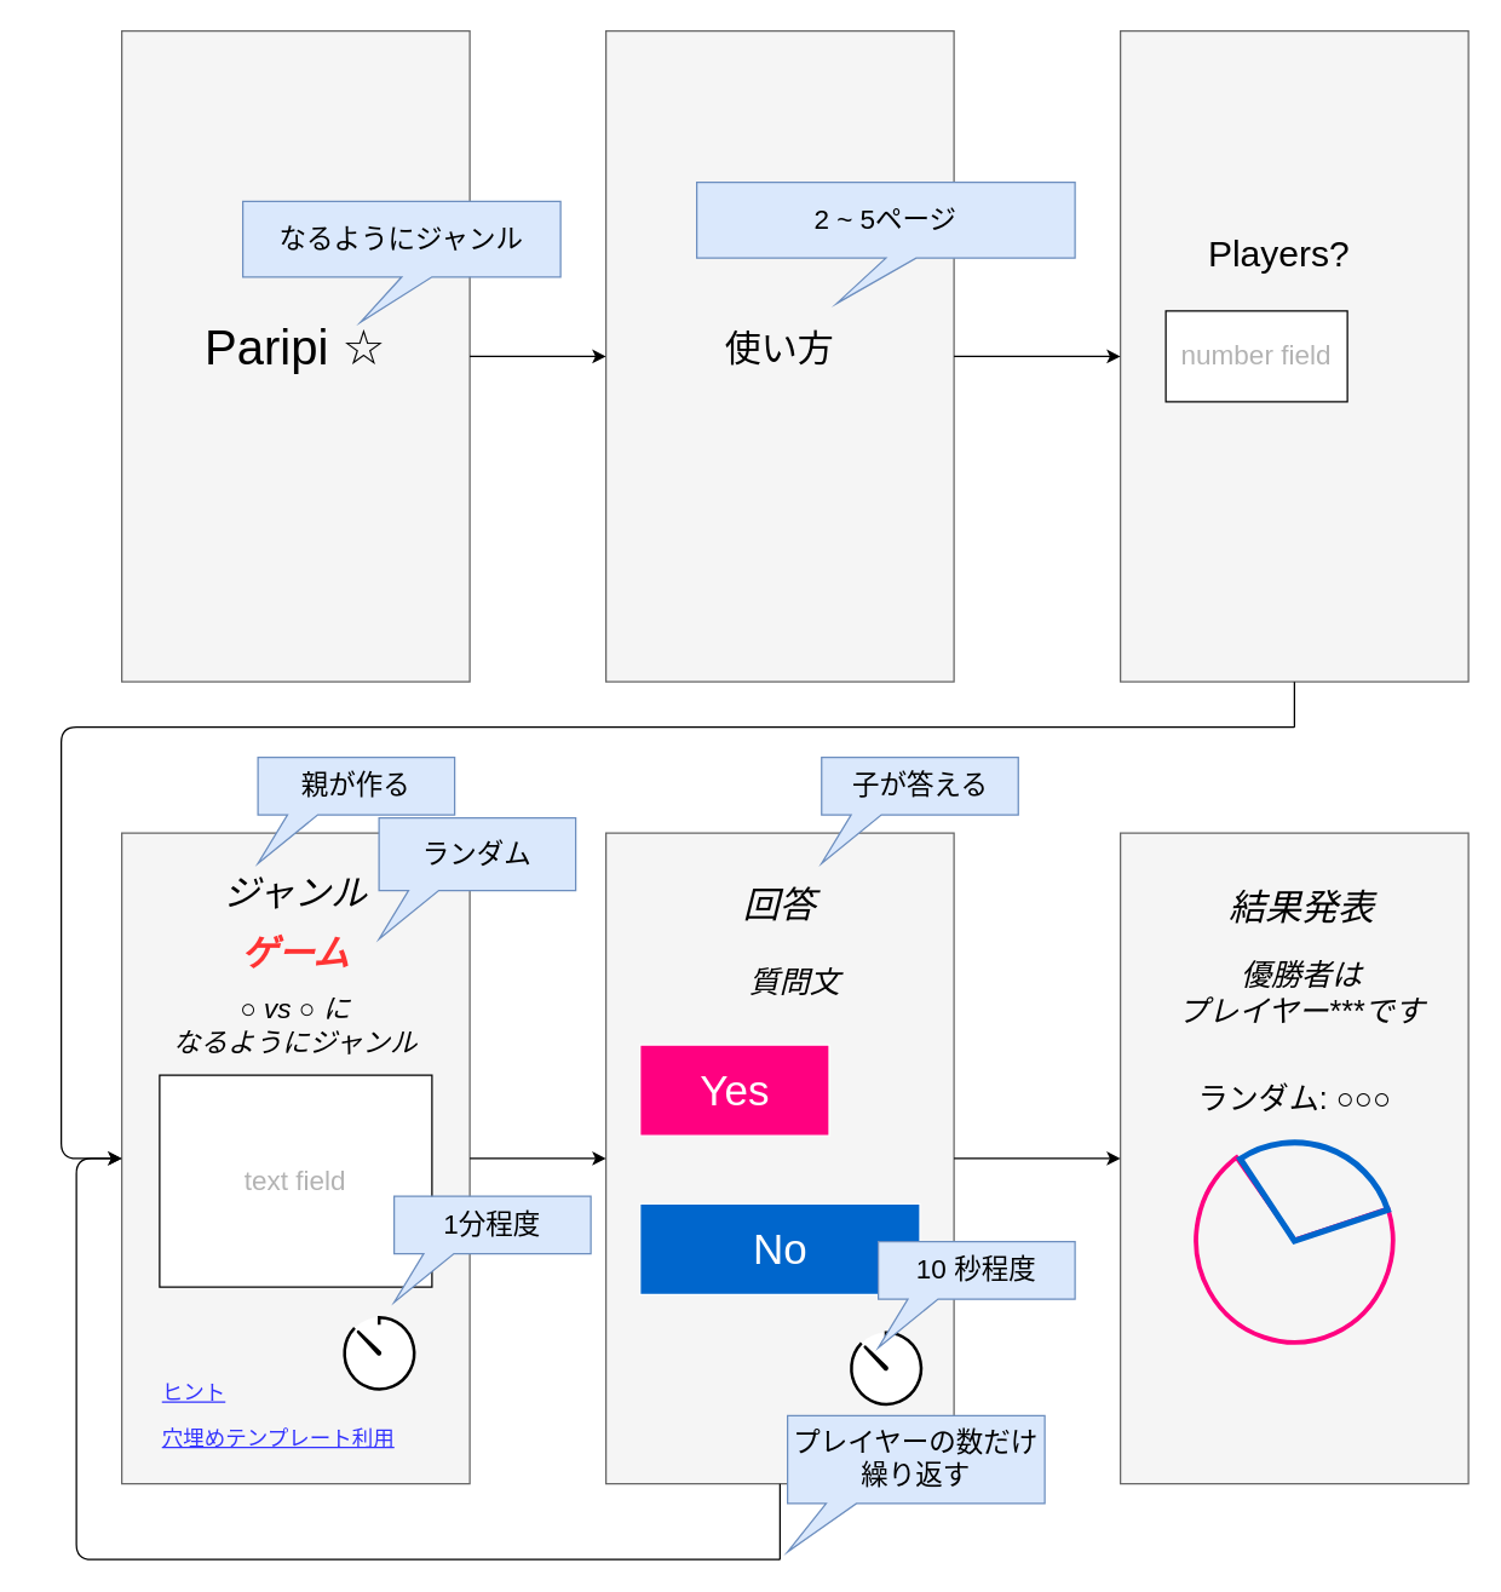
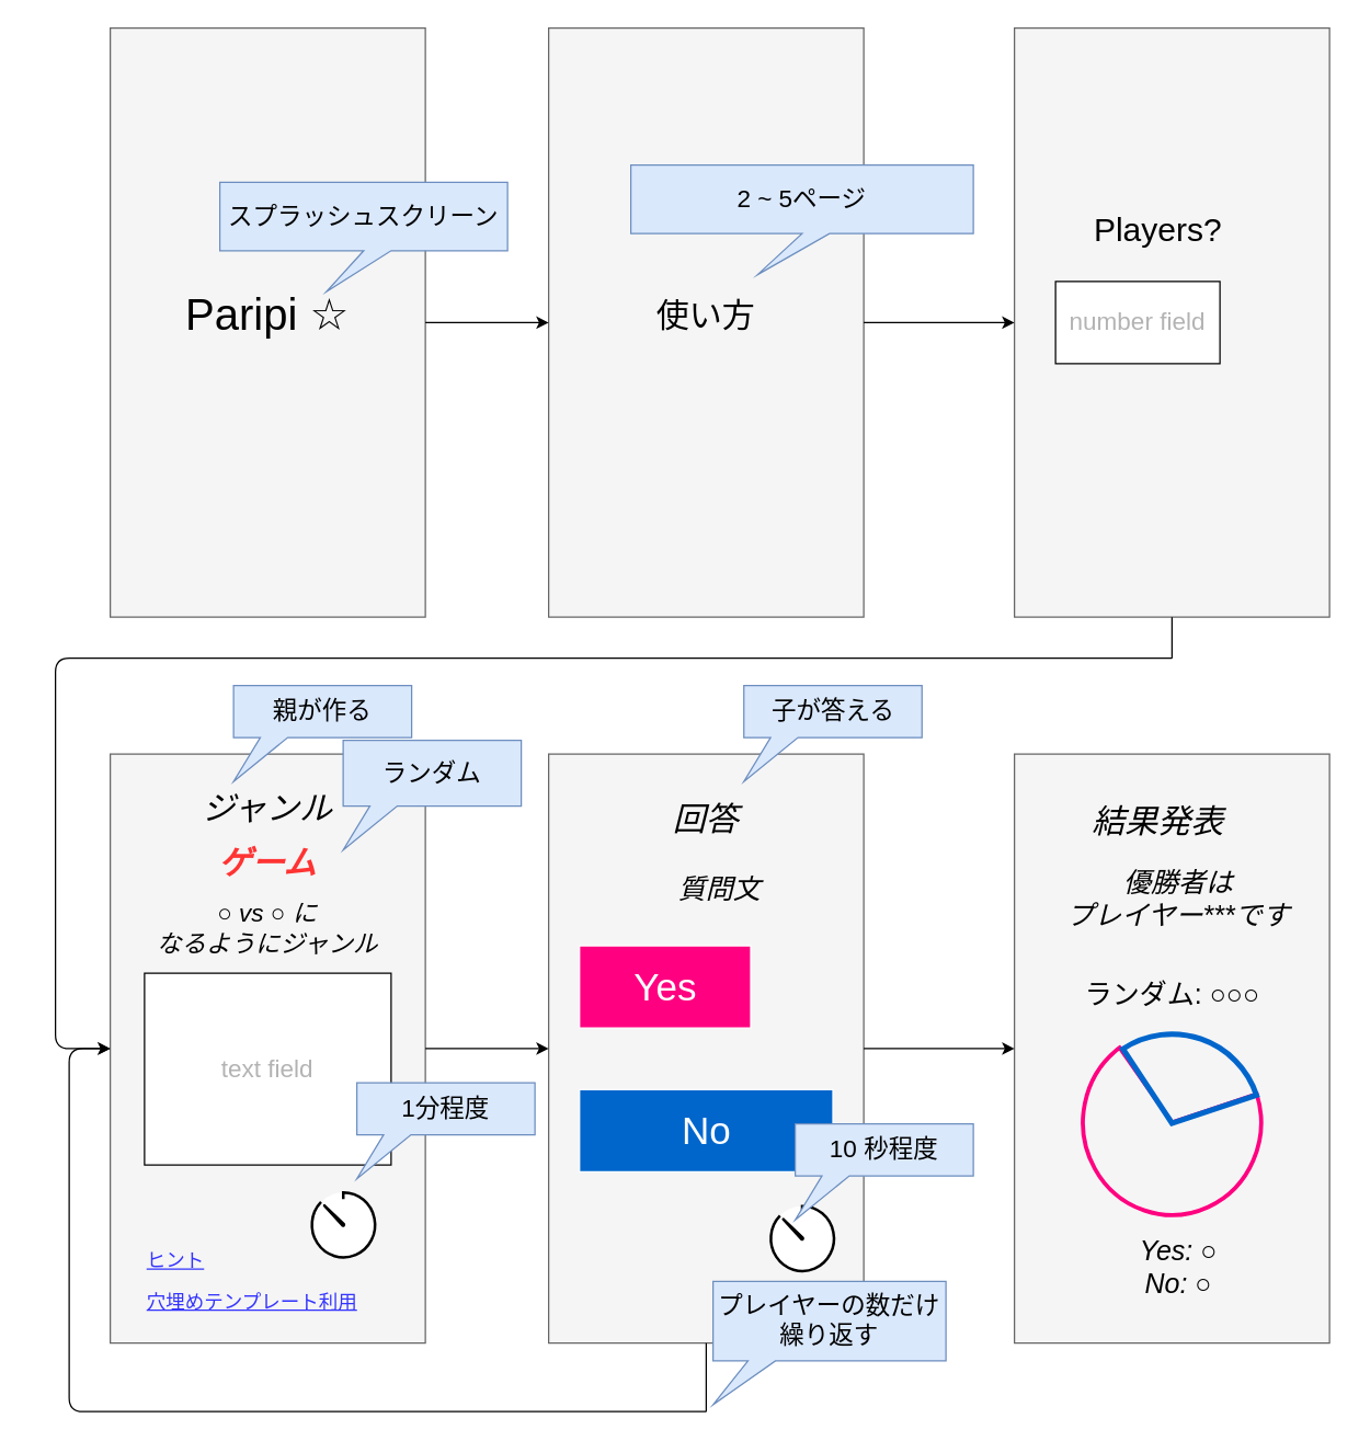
  <mxCell id="0" />
  <mxCell id="1" parent="0" />
  <mxCell id="2" value="" style="rounded=0;whiteSpace=wrap;html=1;fillColor=#f5f5f5;strokeColor=#666666;fontColor=#333333;" vertex="1" parent="1"><mxGeometry x="80" y="20" width="230" height="430" as="geometry" /></mxCell>
  <mxCell id="3" value="&lt;font style=&quot;font-size: 32px&quot;&gt;Paripi ☆&lt;/font&gt;" style="text;html=1;strokeColor=none;fillColor=none;align=center;verticalAlign=middle;whiteSpace=wrap;rounded=0;" vertex="1" parent="1"><mxGeometry x="115" y="212.5" width="160" height="35" as="geometry" /></mxCell>
  <mxCell id="4" value="" style="rounded=0;whiteSpace=wrap;html=1;fillColor=#f5f5f5;strokeColor=#666666;fontColor=#333333;" vertex="1" parent="1"><mxGeometry x="400" y="20" width="230" height="430" as="geometry" /></mxCell>
- <mxCell id="5" value="&lt;font style=&quot;font-size: 18px&quot;&gt;なるようにジャンル&lt;/font&gt;" style="shape=callout;whiteSpace=wrap;html=1;perimeter=calloutPerimeter;position2=0.37;fillColor=#dae8fc;strokeColor=#6c8ebf;" vertex="1" parent="1"><mxGeometry x="160" y="132.5" width="210" height="80" as="geometry" /></mxCell>
+ <mxCell id="5" value="&lt;font style=&quot;font-size: 18px&quot;&gt;スプラッシュスクリーン&lt;/font&gt;" style="shape=callout;whiteSpace=wrap;html=1;perimeter=calloutPerimeter;position2=0.37;fillColor=#dae8fc;strokeColor=#6c8ebf;" vertex="1" parent="1"><mxGeometry x="160" y="132.5" width="210" height="80" as="geometry" /></mxCell>
  <mxCell id="6" value="&lt;font style=&quot;font-size: 18px&quot;&gt;2 ~ 5ページ&lt;/font&gt;" style="shape=callout;whiteSpace=wrap;html=1;perimeter=calloutPerimeter;position2=0.37;fillColor=#dae8fc;strokeColor=#6c8ebf;" vertex="1" parent="1"><mxGeometry x="460" y="120" width="250" height="80" as="geometry" /></mxCell>
  <mxCell id="7" value="&lt;font style=&quot;font-size: 24px&quot;&gt;使い方&lt;/font&gt;" style="text;html=1;strokeColor=none;fillColor=none;align=center;verticalAlign=middle;whiteSpace=wrap;rounded=0;" vertex="1" parent="1"><mxGeometry x="435" y="212.5" width="160" height="35" as="geometry" /></mxCell>
  <mxCell id="8" value="" style="endArrow=classic;html=1;exitX=1;exitY=0.5;exitDx=0;exitDy=0;entryX=0;entryY=0.5;entryDx=0;entryDy=0;" edge="1" parent="1" source="2" target="4"><mxGeometry width="50" height="50" relative="1" as="geometry"><mxPoint x="80" y="520" as="sourcePoint" /><mxPoint x="130" y="470" as="targetPoint" /></mxGeometry></mxCell>
  <mxCell id="9" value="" style="rounded=0;whiteSpace=wrap;html=1;fillColor=#f5f5f5;strokeColor=#666666;fontColor=#333333;" vertex="1" parent="1"><mxGeometry x="740" y="20" width="230" height="430" as="geometry" /></mxCell>
  <mxCell id="10" value="" style="endArrow=classic;html=1;exitX=1;exitY=0.5;exitDx=0;exitDy=0;" edge="1" parent="1" source="4" target="9"><mxGeometry width="50" height="50" relative="1" as="geometry"><mxPoint x="320" y="245" as="sourcePoint" /><mxPoint x="410" y="245" as="targetPoint" /></mxGeometry></mxCell>
  <mxCell id="11" value="&lt;font style=&quot;font-size: 24px&quot;&gt;Players?&lt;/font&gt;" style="text;html=1;strokeColor=none;fillColor=none;align=center;verticalAlign=middle;whiteSpace=wrap;rounded=0;" vertex="1" parent="1"><mxGeometry x="765" y="150" width="160" height="35" as="geometry" /></mxCell>
  <mxCell id="12" value="&lt;font style=&quot;font-size: 18px&quot; color=&quot;#b3b3b3&quot;&gt;number field&lt;/font&gt;" style="rounded=0;whiteSpace=wrap;html=1;" vertex="1" parent="1"><mxGeometry x="770" y="205" width="120" height="60" as="geometry" /></mxCell>
  <mxCell id="13" value="" style="rounded=0;whiteSpace=wrap;html=1;fillColor=#f5f5f5;strokeColor=#666666;fontColor=#333333;" vertex="1" parent="1"><mxGeometry x="80" y="550" width="230" height="430" as="geometry" /></mxCell>
  <mxCell id="14" value="" style="edgeStyle=elbowEdgeStyle;elbow=horizontal;endArrow=classic;html=1;entryX=0;entryY=0.5;entryDx=0;entryDy=0;" edge="1" parent="1" target="13"><mxGeometry width="50" height="50" relative="1" as="geometry"><mxPoint x="855" y="480" as="sourcePoint" /><mxPoint x="40" y="620" as="targetPoint" /><Array as="points"><mxPoint x="40" y="510" /><mxPoint x="20" y="610" /><mxPoint x="40" y="510" /></Array></mxGeometry></mxCell>
  <mxCell id="15" value="" style="endArrow=none;html=1;entryX=0.5;entryY=1;entryDx=0;entryDy=0;" edge="1" parent="1" target="9"><mxGeometry width="50" height="50" relative="1" as="geometry"><mxPoint x="855" y="480" as="sourcePoint" /><mxPoint x="840" y="525" as="targetPoint" /></mxGeometry></mxCell>
  <mxCell id="16" value="&lt;font style=&quot;font-size: 18px&quot; color=&quot;#b3b3b3&quot;&gt;text field&lt;/font&gt;" style="rounded=0;whiteSpace=wrap;html=1;" vertex="1" parent="1"><mxGeometry x="105" y="710" width="180" height="140" as="geometry" /></mxCell>
  <mxCell id="17" value="&lt;font style=&quot;font-size: 18px&quot;&gt;&lt;i&gt;○ vs ○ に&lt;br&gt;なるように&lt;/i&gt;&lt;i&gt;ジャンル&lt;/i&gt;&lt;i&gt;&lt;br&gt;&lt;/i&gt;&lt;/font&gt;" style="text;html=1;strokeColor=none;fillColor=none;align=center;verticalAlign=middle;whiteSpace=wrap;rounded=0;" vertex="1" parent="1"><mxGeometry x="105" y="650" width="180" height="55" as="geometry" /></mxCell>
  <mxCell id="18" value="&lt;font color=&quot;#3333ff&quot; size=&quot;1&quot;&gt;&lt;u style=&quot;font-size: 14px&quot;&gt;ヒント&lt;/u&gt;&lt;/font&gt;" style="text;html=1;strokeColor=none;fillColor=none;align=left;verticalAlign=middle;whiteSpace=wrap;rounded=0;" vertex="1" parent="1"><mxGeometry x="105" y="910" width="105" height="20" as="geometry" /></mxCell>
  <mxCell id="19" value="&lt;font color=&quot;#3333ff&quot; size=&quot;1&quot;&gt;&lt;u style=&quot;font-size: 14px&quot;&gt;穴埋めテンプレート利用&lt;/u&gt;&lt;/font&gt;" style="text;html=1;strokeColor=none;fillColor=none;align=left;verticalAlign=middle;whiteSpace=wrap;rounded=0;" vertex="1" parent="1"><mxGeometry x="105" y="940" width="165" height="20" as="geometry" /></mxCell>
  <mxCell id="20" value="&lt;span style=&quot;font-size: 24px&quot;&gt;&lt;i&gt;ジャンル&lt;/i&gt;&lt;/span&gt;" style="text;html=1;strokeColor=none;fillColor=none;align=center;verticalAlign=middle;whiteSpace=wrap;rounded=0;" vertex="1" parent="1"><mxGeometry x="105" y="570" width="180" height="40" as="geometry" /></mxCell>
  <mxCell id="21" value="&lt;span style=&quot;font-size: 24px&quot;&gt;&lt;i&gt;ゲーム&lt;/i&gt;&lt;/span&gt;" style="text;html=1;strokeColor=none;fillColor=none;align=center;verticalAlign=middle;whiteSpace=wrap;rounded=0;fontColor=#FF3333;fontStyle=1" vertex="1" parent="1"><mxGeometry x="105" y="610" width="180" height="40" as="geometry" /></mxCell>
  <mxCell id="22" value="" style="html=1;verticalLabelPosition=bottom;align=center;labelBackgroundColor=#000000;verticalAlign=top;strokeWidth=2;strokeColor=#000000;fillColor=#ffffff;shadow=0;dashed=0;shape=mxgraph.ios7.icons.gauge;fontColor=#000000;" vertex="1" parent="1"><mxGeometry x="225" y="870" width="50" height="50" as="geometry" /></mxCell>
  <mxCell id="23" value="&lt;span style=&quot;font-size: 18px&quot;&gt;ランダム&lt;/span&gt;" style="shape=callout;whiteSpace=wrap;html=1;perimeter=calloutPerimeter;position2=0;fillColor=#dae8fc;strokeColor=#6c8ebf;size=32;position=0.15;" vertex="1" parent="1"><mxGeometry x="250" y="540" width="130" height="80" as="geometry" /></mxCell>
  <mxCell id="24" value="" style="rounded=0;whiteSpace=wrap;html=1;fillColor=#f5f5f5;strokeColor=#666666;fontColor=#333333;" vertex="1" parent="1"><mxGeometry x="400" y="550" width="230" height="430" as="geometry" /></mxCell>
  <mxCell id="25" value="" style="endArrow=classic;html=1;exitX=1;exitY=0.5;exitDx=0;exitDy=0;entryX=0;entryY=0.5;entryDx=0;entryDy=0;" edge="1" parent="1" target="24"><mxGeometry width="50" height="50" relative="1" as="geometry"><mxPoint x="310" y="765" as="sourcePoint" /><mxPoint x="130" y="1000" as="targetPoint" /></mxGeometry></mxCell>
  <mxCell id="26" value="&lt;span style=&quot;font-size: 18px&quot;&gt;1分程度&lt;/span&gt;" style="shape=callout;whiteSpace=wrap;html=1;perimeter=calloutPerimeter;position2=0;fillColor=#dae8fc;strokeColor=#6c8ebf;size=32;position=0.15;" vertex="1" parent="1"><mxGeometry x="260" y="790" width="130" height="70" as="geometry" /></mxCell>
  <mxCell id="27" value="&lt;span style=&quot;font-size: 24px&quot;&gt;&lt;i&gt;回答&lt;/i&gt;&lt;/span&gt;" style="text;html=1;strokeColor=none;fillColor=none;align=center;verticalAlign=middle;whiteSpace=wrap;rounded=0;" vertex="1" parent="1"><mxGeometry x="425" y="577.5" width="180" height="40" as="geometry" /></mxCell>
  <mxCell id="28" value="Yes" style="rounded=0;whiteSpace=wrap;html=1;labelBackgroundColor=none;strokeColor=#FFFFFF;fontColor=#FFFFFF;align=center;fillColor=#FF0080;labelBorderColor=none;fontSize=28;" vertex="1" parent="1"><mxGeometry x="422.5" y="690" width="125" height="60" as="geometry" /></mxCell>
  <mxCell id="29" value="No" style="rounded=0;whiteSpace=wrap;html=1;labelBackgroundColor=none;strokeColor=#FFFFFF;fontColor=#FFFFFF;align=center;fillColor=#0066CC;labelBorderColor=none;fontSize=28;" vertex="1" parent="1"><mxGeometry x="422.5" y="795" width="185" height="60" as="geometry" /></mxCell>
  <mxCell id="30" value="&lt;span style=&quot;font-size: 18px&quot;&gt;子が答える&lt;/span&gt;" style="shape=callout;whiteSpace=wrap;html=1;perimeter=calloutPerimeter;position2=0;fillColor=#dae8fc;strokeColor=#6c8ebf;size=32;position=0.15;" vertex="1" parent="1"><mxGeometry x="542.5" y="500" width="130" height="70" as="geometry" /></mxCell>
  <mxCell id="31" value="&lt;span style=&quot;font-size: 18px&quot;&gt;親が作る&lt;/span&gt;" style="shape=callout;whiteSpace=wrap;html=1;perimeter=calloutPerimeter;position2=0;fillColor=#dae8fc;strokeColor=#6c8ebf;size=32;position=0.15;" vertex="1" parent="1"><mxGeometry x="170" y="500" width="130" height="70" as="geometry" /></mxCell>
  <mxCell id="32" value="&lt;font style=&quot;font-size: 20px&quot;&gt;&lt;i&gt;質問文&lt;/i&gt;&lt;/font&gt;" style="text;html=1;strokeColor=none;fillColor=none;align=center;verticalAlign=middle;whiteSpace=wrap;rounded=0;" vertex="1" parent="1"><mxGeometry x="435" y="625" width="180" height="45" as="geometry" /></mxCell>
  <mxCell id="33" value="" style="html=1;verticalLabelPosition=bottom;align=center;labelBackgroundColor=#000000;verticalAlign=top;strokeWidth=2;strokeColor=#000000;fillColor=#ffffff;shadow=0;dashed=0;shape=mxgraph.ios7.icons.gauge;fontColor=#000000;" vertex="1" parent="1"><mxGeometry x="560" y="880" width="50" height="50" as="geometry" /></mxCell>
  <mxCell id="34" value="&lt;span style=&quot;font-size: 18px&quot;&gt;10 秒程度&lt;/span&gt;" style="shape=callout;whiteSpace=wrap;html=1;perimeter=calloutPerimeter;position2=0;fillColor=#dae8fc;strokeColor=#6c8ebf;size=32;position=0.15;" vertex="1" parent="1"><mxGeometry x="580" y="820" width="130" height="70" as="geometry" /></mxCell>
  <mxCell id="35" value="" style="rounded=0;whiteSpace=wrap;html=1;fillColor=#f5f5f5;strokeColor=#666666;fontColor=#333333;" vertex="1" parent="1"><mxGeometry x="740" y="550" width="230" height="430" as="geometry" /></mxCell>
  <mxCell id="36" value="" style="endArrow=classic;html=1;exitX=1;exitY=0.5;exitDx=0;exitDy=0;" edge="1" parent="1" target="35"><mxGeometry width="50" height="50" relative="1" as="geometry"><mxPoint x="630" y="765" as="sourcePoint" /><mxPoint x="410" y="775" as="targetPoint" /></mxGeometry></mxCell>
- <mxCell id="37" value="&lt;span style=&quot;font-size: 24px&quot;&gt;&lt;i&gt;結果発表&lt;/i&gt;&lt;/span&gt;" style="text;html=1;strokeColor=none;fillColor=none;align=center;verticalAlign=middle;whiteSpace=wrap;rounded=0;" vertex="1" parent="1"><mxGeometry x="770" y="580" width="180" height="40" as="geometry" /></mxCell>
+ <mxCell id="37" value="&lt;span style=&quot;font-size: 24px&quot;&gt;&lt;i&gt;結果発表&lt;/i&gt;&lt;/span&gt;" style="text;html=1;strokeColor=none;fillColor=none;align=center;verticalAlign=middle;whiteSpace=wrap;rounded=0;" vertex="1" parent="1"><mxGeometry x="755" y="580" width="180" height="40" as="geometry" /></mxCell>
  <mxCell id="38" value="" style="verticalLabelPosition=bottom;verticalAlign=top;html=1;shape=mxgraph.basic.pie;startAngle=0.2;endAngle=0.9;labelBackgroundColor=none;strokeColor=#FF0080;fillColor=none;fontSize=28;fontColor=#FFFFFF;align=center;strokeWidth=3;" vertex="1" parent="1"><mxGeometry x="790" y="751.5" width="130" height="135" as="geometry" /></mxCell>
  <mxCell id="39" value="" style="verticalLabelPosition=bottom;verticalAlign=top;html=1;shape=mxgraph.basic.pie;startAngle=0.407;endAngle=0.699;labelBackgroundColor=none;strokeColor=#0066CC;fillColor=none;fontSize=28;fontColor=#FFFFFF;align=center;rotation=180;strokeWidth=4;" vertex="1" parent="1"><mxGeometry x="790" y="754.5" width="130" height="130" as="geometry" /></mxCell>
+ <mxCell id="40" value="&lt;font style=&quot;font-size: 20px&quot;&gt;&lt;i&gt;Yes: ○&lt;br&gt;No: ○&lt;br&gt;&lt;/i&gt;&lt;/font&gt;" style="text;html=1;strokeColor=none;fillColor=none;align=center;verticalAlign=middle;whiteSpace=wrap;rounded=0;" vertex="1" parent="1"><mxGeometry x="770" y="901.5" width="180" height="45" as="geometry" /></mxCell>
  <mxCell id="41" value="" style="edgeStyle=elbowEdgeStyle;elbow=horizontal;endArrow=classic;html=1;" edge="1" parent="1"><mxGeometry width="50" height="50" relative="1" as="geometry"><mxPoint x="515" y="1030" as="sourcePoint" /><mxPoint x="80" y="765" as="targetPoint" /><Array as="points"><mxPoint x="50" y="520" /><mxPoint x="30" y="620" /><mxPoint x="50" y="520" /></Array></mxGeometry></mxCell>
  <mxCell id="42" value="" style="endArrow=none;html=1;entryX=0.5;entryY=1;entryDx=0;entryDy=0;" edge="1" parent="1"><mxGeometry width="50" height="50" relative="1" as="geometry"><mxPoint x="515" y="1030" as="sourcePoint" /><mxPoint x="515" y="980" as="targetPoint" /></mxGeometry></mxCell>
  <mxCell id="43" value="&lt;font style=&quot;font-size: 20px&quot;&gt;&lt;i&gt;優勝者は&lt;br&gt;プレイヤー***です&lt;br&gt;&lt;/i&gt;&lt;/font&gt;" style="text;html=1;strokeColor=none;fillColor=none;align=center;verticalAlign=middle;whiteSpace=wrap;rounded=0;" vertex="1" parent="1"><mxGeometry x="770" y="630" width="180" height="50" as="geometry" /></mxCell>
  <mxCell id="44" value="&lt;font style=&quot;font-size: 20px&quot;&gt;ランダム: ○○○&lt;/font&gt;" style="text;html=1;fontSize=28;fontColor=#000000;align=center;" vertex="1" parent="1"><mxGeometry x="770" y="700" width="170" height="50" as="geometry" /></mxCell>
  <mxCell id="45" value="&lt;span style=&quot;font-size: 18px&quot;&gt;プレイヤーの数だけ繰り返す&lt;/span&gt;" style="shape=callout;whiteSpace=wrap;html=1;perimeter=calloutPerimeter;position2=0;fillColor=#dae8fc;strokeColor=#6c8ebf;size=32;position=0.15;" vertex="1" parent="1"><mxGeometry x="520" y="935" width="170" height="90" as="geometry" /></mxCell>
